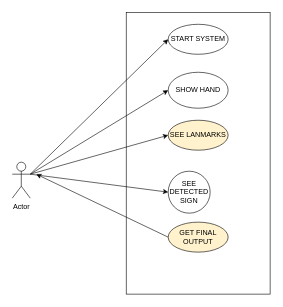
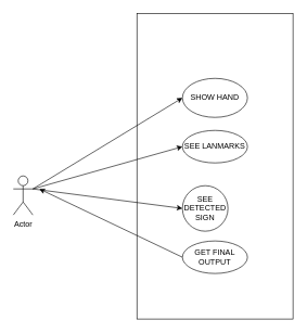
  <mxCell id="0" />
  <mxCell id="1" parent="0" />
  <mxCell id="2" value="" style="rounded=0;whiteSpace=wrap;html=1;fillColor=none;" parent="1" vertex="1"><mxGeometry x="210" y="20" width="240" height="470" as="geometry" /></mxCell>
- <mxCell id="3" value="START SYSTEM" style="ellipse;whiteSpace=wrap;html=1;" parent="1" vertex="1"><mxGeometry x="280" y="40" width="100" height="50" as="geometry" /></mxCell>
  <mxCell id="4" value="SHOW HAND" style="ellipse;whiteSpace=wrap;html=1;" parent="1" vertex="1"><mxGeometry x="280" y="120" width="100" height="60" as="geometry" /></mxCell>
- <mxCell id="5" value="SEE LANMARKS" style="ellipse;whiteSpace=wrap;html=1;fillColor=#fff2cc;" parent="1" vertex="1"><mxGeometry x="280" y="200" width="100" height="50" as="geometry" /></mxCell>
+ <mxCell id="5" value="SEE LANMARKS" style="ellipse;whiteSpace=wrap;html=1;" parent="1" vertex="1"><mxGeometry x="280" y="200" width="100" height="50" as="geometry" /></mxCell>
  <mxCell id="6" style="edgeStyle=none;rounded=0;orthogonalLoop=1;jettySize=auto;html=1;exitX=0;exitY=0.5;exitDx=0;exitDy=0;" parent="1" source="7" edge="1"><mxGeometry relative="1" as="geometry"><mxPoint x="60" y="290" as="targetPoint" /></mxGeometry></mxCell>
- <mxCell id="7" value="GET FINAL OUTPUT" style="ellipse;whiteSpace=wrap;html=1;fillColor=#fff2cc;" parent="1" vertex="1"><mxGeometry x="280" y="370" width="100" height="50" as="geometry" /></mxCell>
- <mxCell id="8" style="rounded=0;orthogonalLoop=1;jettySize=auto;html=1;exitX=1;exitY=0.333;exitDx=0;exitDy=0;exitPerimeter=0;entryX=0;entryY=0.5;entryDx=0;entryDy=0;" parent="1" source="12" target="3" edge="1"><mxGeometry relative="1" as="geometry" /></mxCell>
+ <mxCell id="7" value="GET FINAL OUTPUT" style="ellipse;whiteSpace=wrap;html=1;" parent="1" vertex="1"><mxGeometry x="280" y="370" width="100" height="50" as="geometry" /></mxCell>
  <mxCell id="9" style="edgeStyle=none;rounded=0;orthogonalLoop=1;jettySize=auto;html=1;exitX=1;exitY=0.333;exitDx=0;exitDy=0;exitPerimeter=0;entryX=0;entryY=0.5;entryDx=0;entryDy=0;" parent="1" source="12" target="4" edge="1"><mxGeometry relative="1" as="geometry" /></mxCell>
  <mxCell id="10" style="edgeStyle=none;rounded=0;orthogonalLoop=1;jettySize=auto;html=1;exitX=1;exitY=0.333;exitDx=0;exitDy=0;exitPerimeter=0;entryX=0;entryY=0.5;entryDx=0;entryDy=0;" parent="1" source="12" target="5" edge="1"><mxGeometry relative="1" as="geometry" /></mxCell>
  <mxCell id="11" style="edgeStyle=none;rounded=0;orthogonalLoop=1;jettySize=auto;html=1;exitX=1;exitY=0.333;exitDx=0;exitDy=0;exitPerimeter=0;entryX=0;entryY=0.5;entryDx=0;entryDy=0;" parent="1" source="12" target="13" edge="1"><mxGeometry relative="1" as="geometry" /></mxCell>
  <mxCell id="12" value="Actor" style="shape=umlActor;verticalLabelPosition=bottom;verticalAlign=top;html=1;outlineConnect=0;" parent="1" vertex="1"><mxGeometry x="20" y="270" width="30" height="60" as="geometry" /></mxCell>
  <mxCell id="13" value="SEE DETECTED SIGN" style="ellipse;whiteSpace=wrap;html=1;" parent="1" vertex="1"><mxGeometry x="280" y="285" width="70" height="70" as="geometry" /></mxCell>
